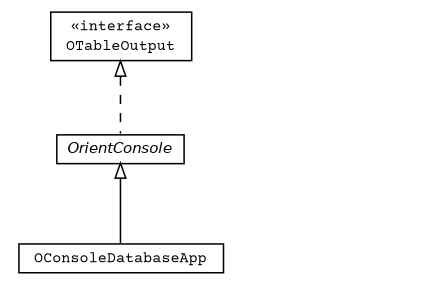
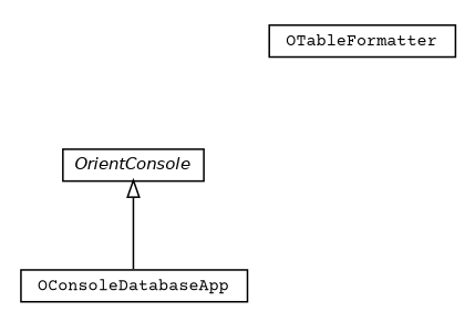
  digraph {
    fontname="Courier Prime"
    nodesep=0.25
    ranksep=0.5
    node [fontcolor=black fontname="Courier Prime" fontsize=10.0 shape=plaintext]
    edge [arrowtail=empty dir=back fontname="Courier Prime" fontsize=10 headport=p labelfontname=Helvetica labelfontsize=10 tailport=p]
    n1 [label=<<table title="com.orientechnologies.orient.console.OConsoleDatabaseApp" border="0" cellborder="1" cellspacing="0" cellpadding="2" port="p" href="./OConsoleDatabaseApp.html"> 		<tr><td><table border="0" cellspacing="0" cellpadding="1"> <tr><td align="center" balign="center"> OConsoleDatabaseApp </td></tr> 		</table></td></tr> 		</table>>]
-   n3 [label=<<table title="com.orientechnologies.orient.console.OTableFormatter.OTableOutput" border="0" cellborder="1" cellspacing="0" cellpadding="2" port="p" href="./OTableFormatter.OTableOutput.html"> 		<tr><td><table border="0" cellspacing="0" cellpadding="1"> <tr><td align="center" balign="center"> &#171;interface&#187; </td></tr> <tr><td align="center" balign="center"> OTableOutput </td></tr> 		</table></td></tr> 		</table>>]
+   n2 [label=<<table title="com.orientechnologies.orient.console.OTableFormatter" border="0" cellborder="1" cellspacing="0" cellpadding="2" port="p" href="./OTableFormatter.html"> 		<tr><td><table border="0" cellspacing="0" cellpadding="1"> <tr><td align="center" balign="center"> OTableFormatter </td></tr> 		</table></td></tr> 		</table>>]
    n4 [label=<<table title="com.orientechnologies.orient.console.OrientConsole" border="0" cellborder="1" cellspacing="0" cellpadding="2" port="p" href="./OrientConsole.html"> 		<tr><td><table border="0" cellspacing="0" cellpadding="1"> <tr><td align="center" balign="center"><font face="Helvetica-Oblique"> OrientConsole </font></td></tr> 		</table></td></tr> 		</table>>]
-   n3 -> n4 [style=dashed]
    n4 -> n1
  }
